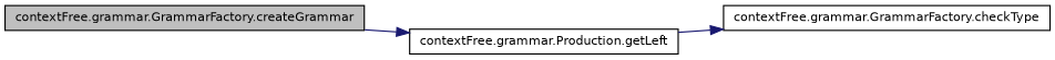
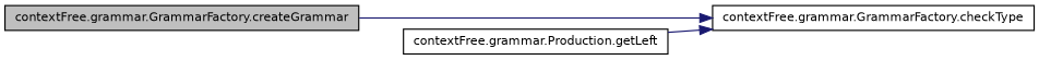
  digraph {
    rankdir=LR
    node [color=black fillcolor=white fontname=Helvetica fontsize=10 shape=record style=filled]
    edge [color=midnightblue fontname=Helvetica fontsize=10 labelfontname=Helvetica labelfontsize=10 style=solid]
    n1 [fillcolor=grey75 fontcolor=black height=0.2 label="contextFree.grammar.GrammarFactory.createGrammar" width=0.4]
    n2 [height=0.2 label="contextFree.grammar.GrammarFactory.checkType" width=0.4]
    n3 [height=0.2 label="contextFree.grammar.Production.getLeft" width=0.4]
-   n1 -> n3
+   n1 -> n2
    n3 -> n2
  }
